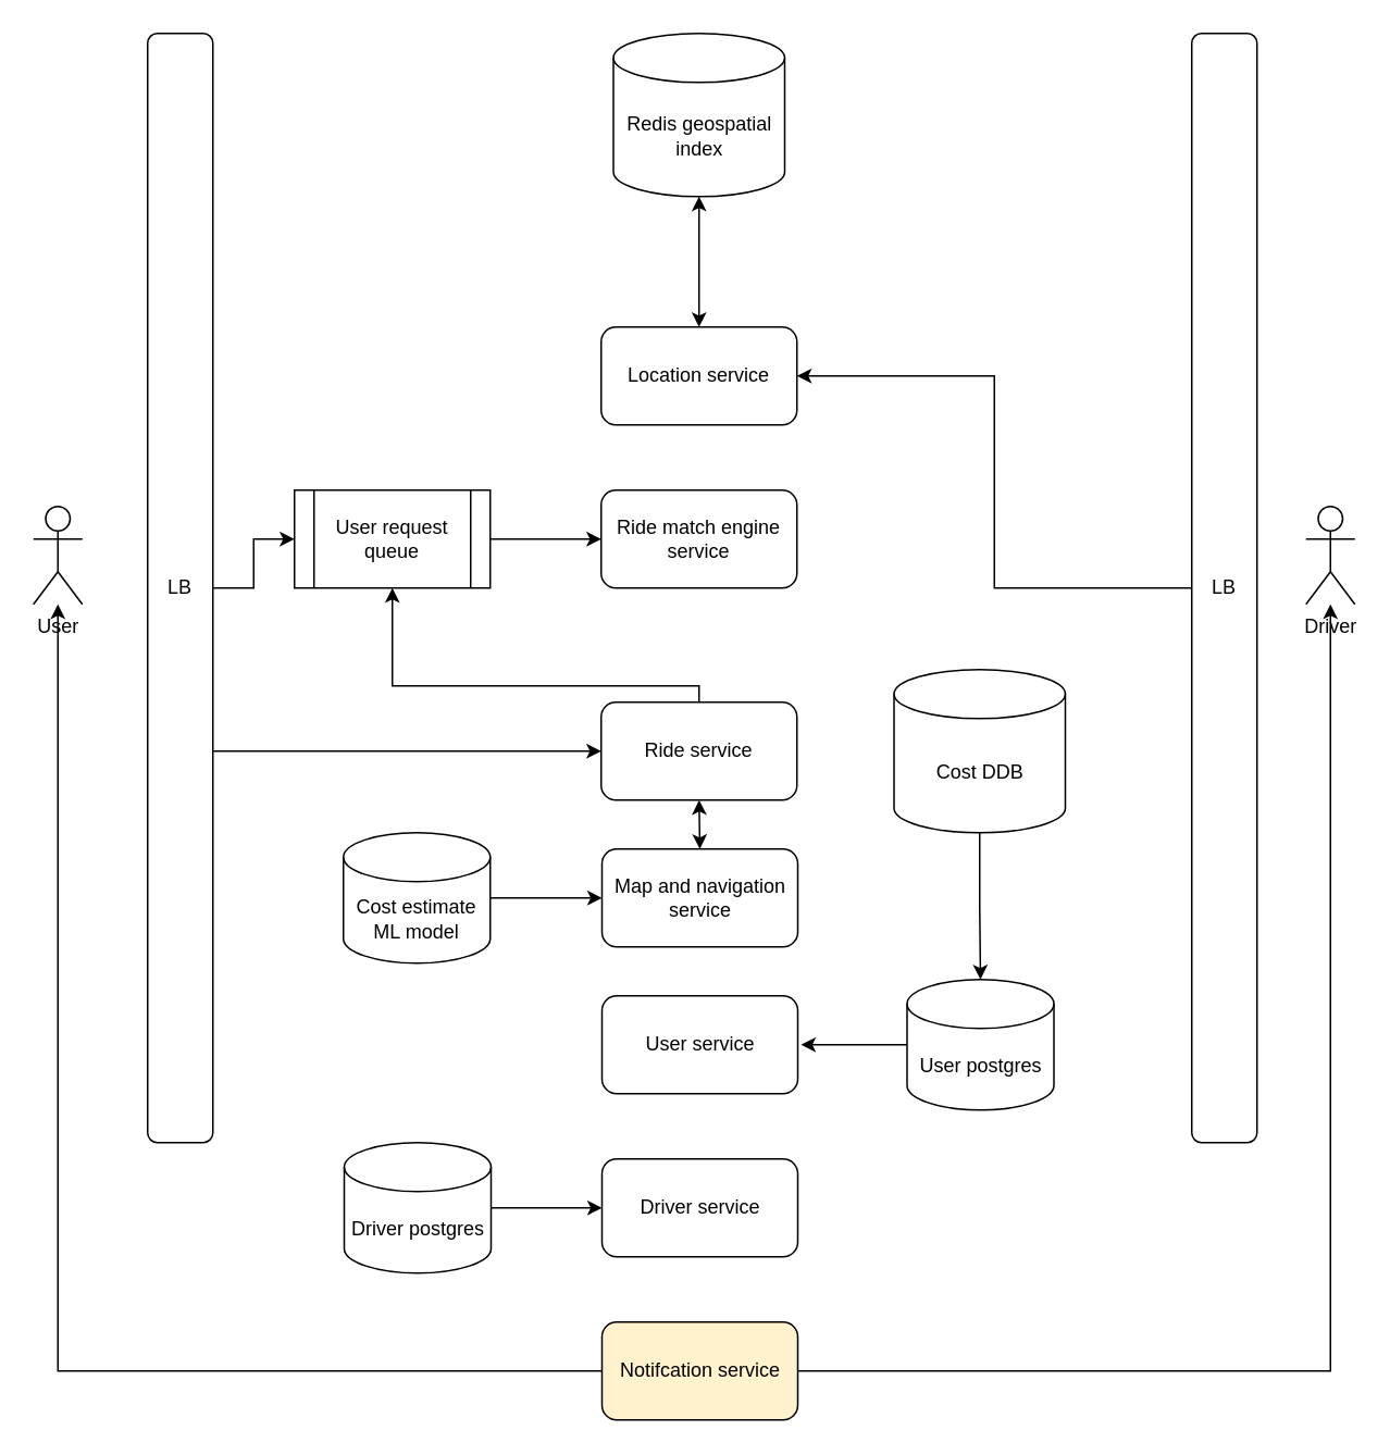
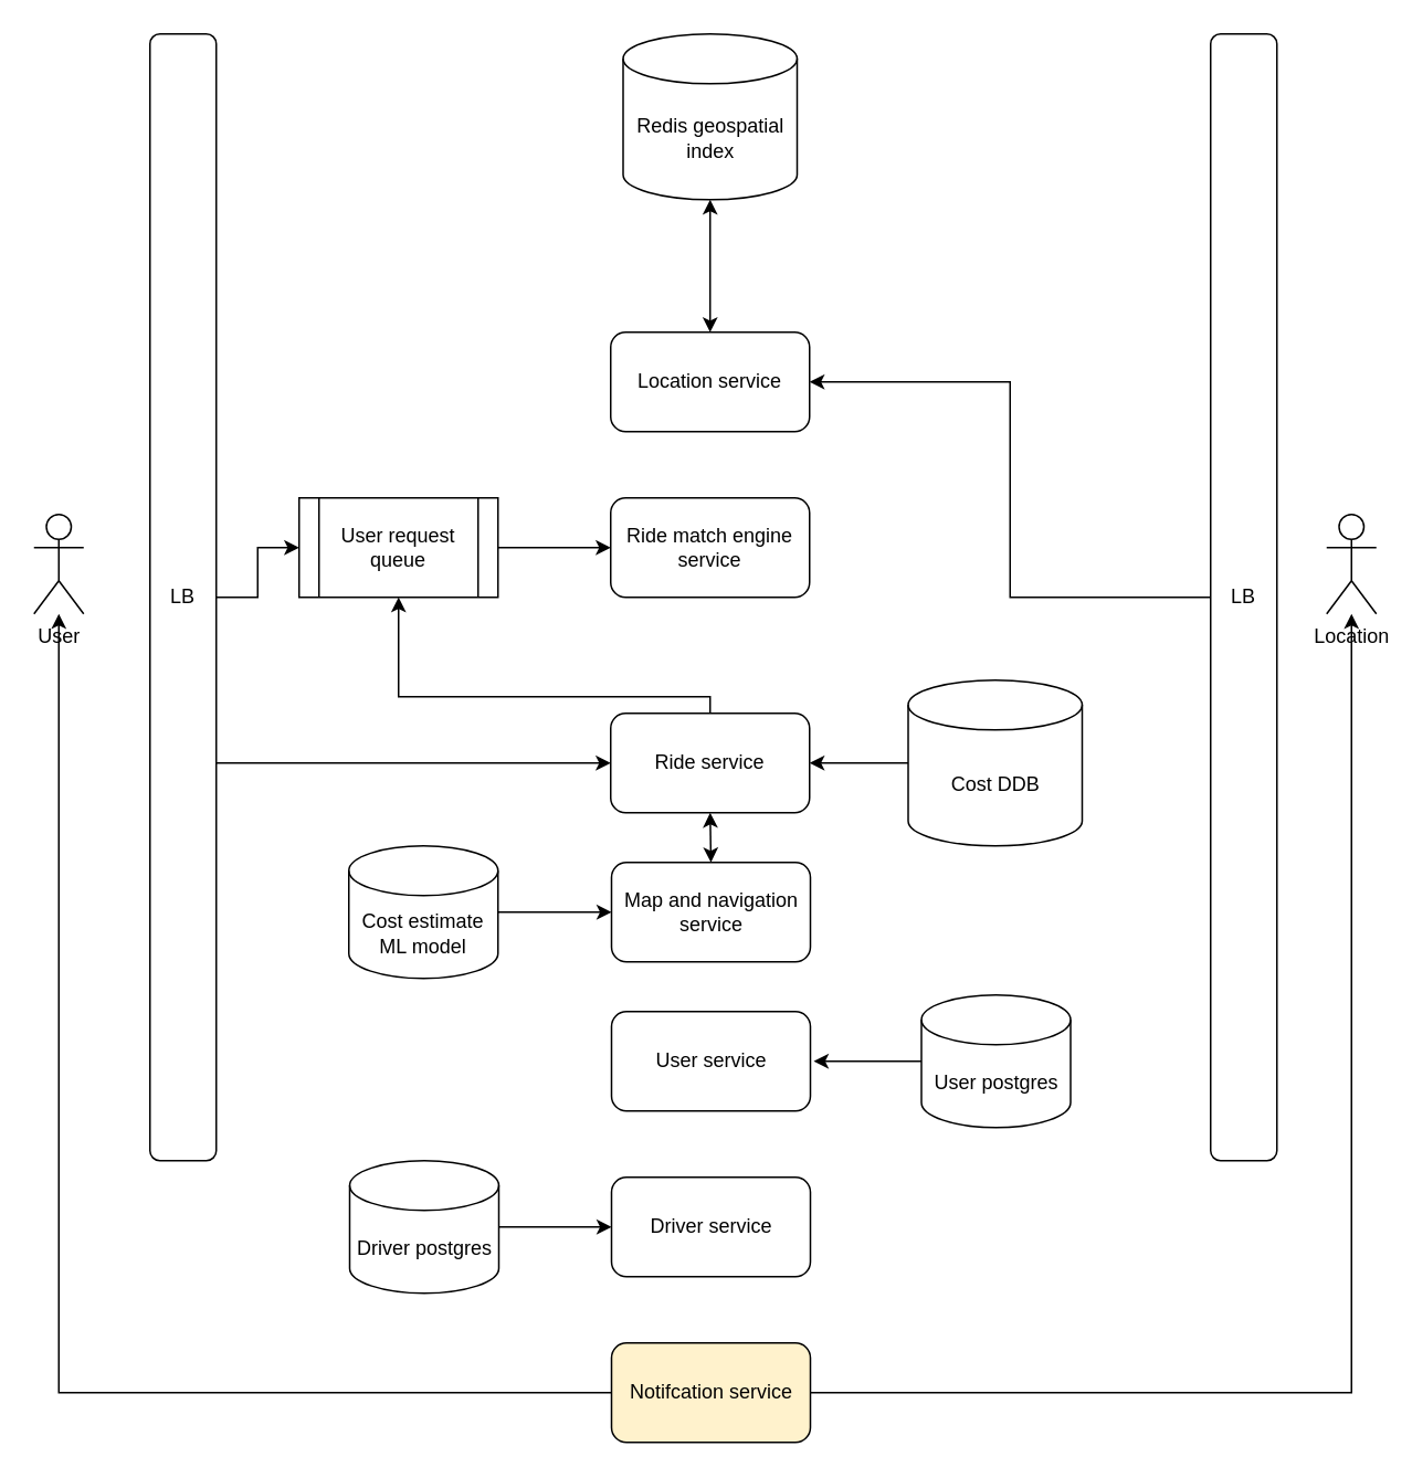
  <mxCell id="0" />
  <mxCell id="1" parent="0" />
  <mxCell id="2" value="User" style="shape=umlActor;verticalLabelPosition=bottom;verticalAlign=top;html=1;outlineConnect=0;" parent="1" vertex="1"><mxGeometry x="20" y="310" width="30" height="60" as="geometry" /></mxCell>
  <mxCell id="3" style="edgeStyle=orthogonalEdgeStyle;rounded=0;orthogonalLoop=1;jettySize=auto;html=1;entryX=0;entryY=0.5;entryDx=0;entryDy=0;" edge="1" parent="1" source="5" target="17"><mxGeometry relative="1" as="geometry" /></mxCell>
  <mxCell id="4" style="edgeStyle=orthogonalEdgeStyle;rounded=0;orthogonalLoop=1;jettySize=auto;html=1;entryX=0;entryY=0.5;entryDx=0;entryDy=0;" edge="1" parent="1" source="5" target="23"><mxGeometry relative="1" as="geometry"><Array as="points"><mxPoint x="190" y="460" /><mxPoint x="190" y="460" /></Array></mxGeometry></mxCell>
  <mxCell id="5" value="LB" style="rounded=1;whiteSpace=wrap;html=1;" parent="1" vertex="1"><mxGeometry x="90" y="20" width="40" height="680" as="geometry" /></mxCell>
  <mxCell id="6" style="edgeStyle=orthogonalEdgeStyle;rounded=0;orthogonalLoop=1;jettySize=auto;html=1;entryX=1;entryY=0;entryDx=0;entryDy=27.5;entryPerimeter=0;exitX=1;exitY=0.5;exitDx=0;exitDy=0;" parent="1" edge="1"><mxGeometry relative="1" as="geometry"><mxPoint x="690" y="480" as="sourcePoint" /><Array as="points"><mxPoint x="750" y="480" /><mxPoint x="750" y="208" /></Array></mxGeometry></mxCell>
  <mxCell id="7" style="edgeStyle=orthogonalEdgeStyle;rounded=0;orthogonalLoop=1;jettySize=auto;html=1;entryX=1;entryY=0.5;entryDx=0;entryDy=0;" edge="1" parent="1" source="8" target="12"><mxGeometry relative="1" as="geometry" /></mxCell>
  <mxCell id="8" value="LB" style="rounded=1;whiteSpace=wrap;html=1;" vertex="1" parent="1"><mxGeometry x="730" y="20" width="40" height="680" as="geometry" /></mxCell>
- <mxCell id="9" value="Driver" style="shape=umlActor;verticalLabelPosition=bottom;verticalAlign=top;html=1;outlineConnect=0;" vertex="1" parent="1"><mxGeometry x="800" y="310" width="30" height="60" as="geometry" /></mxCell>
+ <mxCell id="9" value="Location" style="shape=umlActor;verticalLabelPosition=bottom;verticalAlign=top;html=1;outlineConnect=0;" vertex="1" parent="1"><mxGeometry x="800" y="310" width="30" height="60" as="geometry" /></mxCell>
  <mxCell id="10" style="edgeStyle=orthogonalEdgeStyle;rounded=0;orthogonalLoop=1;jettySize=auto;html=1;entryX=0.5;entryY=0;entryDx=0;entryDy=0;startArrow=classic;startFill=1;" edge="1" parent="1" source="11" target="12"><mxGeometry relative="1" as="geometry" /></mxCell>
  <mxCell id="11" value="Redis geospatial index" style="shape=cylinder3;whiteSpace=wrap;html=1;boundedLbl=1;backgroundOutline=1;size=15;" vertex="1" parent="1"><mxGeometry x="375.5" y="20" width="105" height="100" as="geometry" /></mxCell>
  <mxCell id="12" value="Location service" style="rounded=1;whiteSpace=wrap;html=1;" vertex="1" parent="1"><mxGeometry x="368" y="200" width="120" height="60" as="geometry" /></mxCell>
  <mxCell id="13" value="User service" style="rounded=1;whiteSpace=wrap;html=1;" vertex="1" parent="1"><mxGeometry x="368.5" y="610" width="120" height="60" as="geometry" /></mxCell>
  <mxCell id="14" value="Driver service" style="rounded=1;whiteSpace=wrap;html=1;" vertex="1" parent="1"><mxGeometry x="368.5" y="710" width="120" height="60" as="geometry" /></mxCell>
  <mxCell id="15" value="Ride match engine service" style="rounded=1;whiteSpace=wrap;html=1;" vertex="1" parent="1"><mxGeometry x="368" y="300" width="120" height="60" as="geometry" /></mxCell>
  <mxCell id="16" style="edgeStyle=orthogonalEdgeStyle;rounded=0;orthogonalLoop=1;jettySize=auto;html=1;exitX=1;exitY=0.5;exitDx=0;exitDy=0;entryX=0;entryY=0.5;entryDx=0;entryDy=0;" edge="1" parent="1" source="17" target="15"><mxGeometry relative="1" as="geometry" /></mxCell>
  <mxCell id="17" value="User request queue" style="shape=process;whiteSpace=wrap;html=1;backgroundOutline=1;" vertex="1" parent="1"><mxGeometry x="180" y="300" width="120" height="60" as="geometry" /></mxCell>
  <mxCell id="18" style="edgeStyle=orthogonalEdgeStyle;rounded=0;orthogonalLoop=1;jettySize=auto;html=1;exitX=1;exitY=0.5;exitDx=0;exitDy=0;" edge="1" parent="1" source="20" target="9"><mxGeometry relative="1" as="geometry" /></mxCell>
  <mxCell id="19" style="edgeStyle=orthogonalEdgeStyle;rounded=0;orthogonalLoop=1;jettySize=auto;html=1;" edge="1" parent="1" source="20" target="2"><mxGeometry relative="1" as="geometry" /></mxCell>
  <mxCell id="20" value="Notifcation service" style="rounded=1;whiteSpace=wrap;html=1;fillColor=#fff2cc;" vertex="1" parent="1"><mxGeometry x="368.5" y="810" width="120" height="60" as="geometry" /></mxCell>
  <mxCell id="21" style="edgeStyle=orthogonalEdgeStyle;rounded=0;orthogonalLoop=1;jettySize=auto;html=1;entryX=0.5;entryY=1;entryDx=0;entryDy=0;" edge="1" parent="1" source="23" target="17"><mxGeometry relative="1" as="geometry"><Array as="points"><mxPoint x="428" y="420" /><mxPoint x="240" y="420" /></Array></mxGeometry></mxCell>
  <mxCell id="22" style="edgeStyle=orthogonalEdgeStyle;rounded=0;orthogonalLoop=1;jettySize=auto;html=1;exitX=0.5;exitY=1;exitDx=0;exitDy=0;entryX=0.5;entryY=0;entryDx=0;entryDy=0;startArrow=classic;startFill=1;" edge="1" parent="1" source="23" target="30"><mxGeometry relative="1" as="geometry" /></mxCell>
  <mxCell id="23" value="Ride service" style="rounded=1;whiteSpace=wrap;html=1;" vertex="1" parent="1"><mxGeometry x="368" y="430" width="120" height="60" as="geometry" /></mxCell>
- <mxCell id="24" style="edgeStyle=orthogonalEdgeStyle;rounded=0;orthogonalLoop=1;jettySize=auto;html=1;" edge="1" parent="1" source="25" target="27"><mxGeometry relative="1" as="geometry" /></mxCell>
+ <mxCell id="24" style="edgeStyle=orthogonalEdgeStyle;rounded=0;orthogonalLoop=1;jettySize=auto;html=1;entryX=1;entryY=0.5;entryDx=0;entryDy=0;" edge="1" parent="1" source="25" target="23"><mxGeometry relative="1" as="geometry" /></mxCell>
  <mxCell id="25" value="Cost DDB" style="shape=cylinder3;whiteSpace=wrap;html=1;boundedLbl=1;backgroundOutline=1;size=15;" vertex="1" parent="1"><mxGeometry x="547.5" y="410" width="105" height="100" as="geometry" /></mxCell>
  <mxCell id="26" style="edgeStyle=orthogonalEdgeStyle;rounded=0;orthogonalLoop=1;jettySize=auto;html=1;" edge="1" parent="1" source="27"><mxGeometry relative="1" as="geometry"><mxPoint x="490.5" y="640" as="targetPoint" /><Array as="points"><mxPoint x="550.5" y="640" /><mxPoint x="550.5" y="640" /></Array></mxGeometry></mxCell>
  <mxCell id="27" value="User postgres" style="shape=cylinder3;whiteSpace=wrap;html=1;boundedLbl=1;backgroundOutline=1;size=15;" vertex="1" parent="1"><mxGeometry x="555.5" y="600" width="90" height="80" as="geometry" /></mxCell>
  <mxCell id="28" style="edgeStyle=orthogonalEdgeStyle;rounded=0;orthogonalLoop=1;jettySize=auto;html=1;entryX=0;entryY=0.5;entryDx=0;entryDy=0;" edge="1" parent="1" source="29" target="14"><mxGeometry relative="1" as="geometry" /></mxCell>
  <mxCell id="29" value="Driver postgres" style="shape=cylinder3;whiteSpace=wrap;html=1;boundedLbl=1;backgroundOutline=1;size=15;" vertex="1" parent="1"><mxGeometry x="210.5" y="700" width="90" height="80" as="geometry" /></mxCell>
  <mxCell id="30" value="Map and navigation service" style="rounded=1;whiteSpace=wrap;html=1;" vertex="1" parent="1"><mxGeometry x="368.5" y="520" width="120" height="60" as="geometry" /></mxCell>
  <mxCell id="31" style="edgeStyle=orthogonalEdgeStyle;rounded=0;orthogonalLoop=1;jettySize=auto;html=1;entryX=0;entryY=0.5;entryDx=0;entryDy=0;" edge="1" parent="1" source="32" target="30"><mxGeometry relative="1" as="geometry" /></mxCell>
  <mxCell id="32" value="Cost estimate ML model" style="shape=cylinder3;whiteSpace=wrap;html=1;boundedLbl=1;backgroundOutline=1;size=15;" vertex="1" parent="1"><mxGeometry x="210" y="510" width="90" height="80" as="geometry" /></mxCell>
